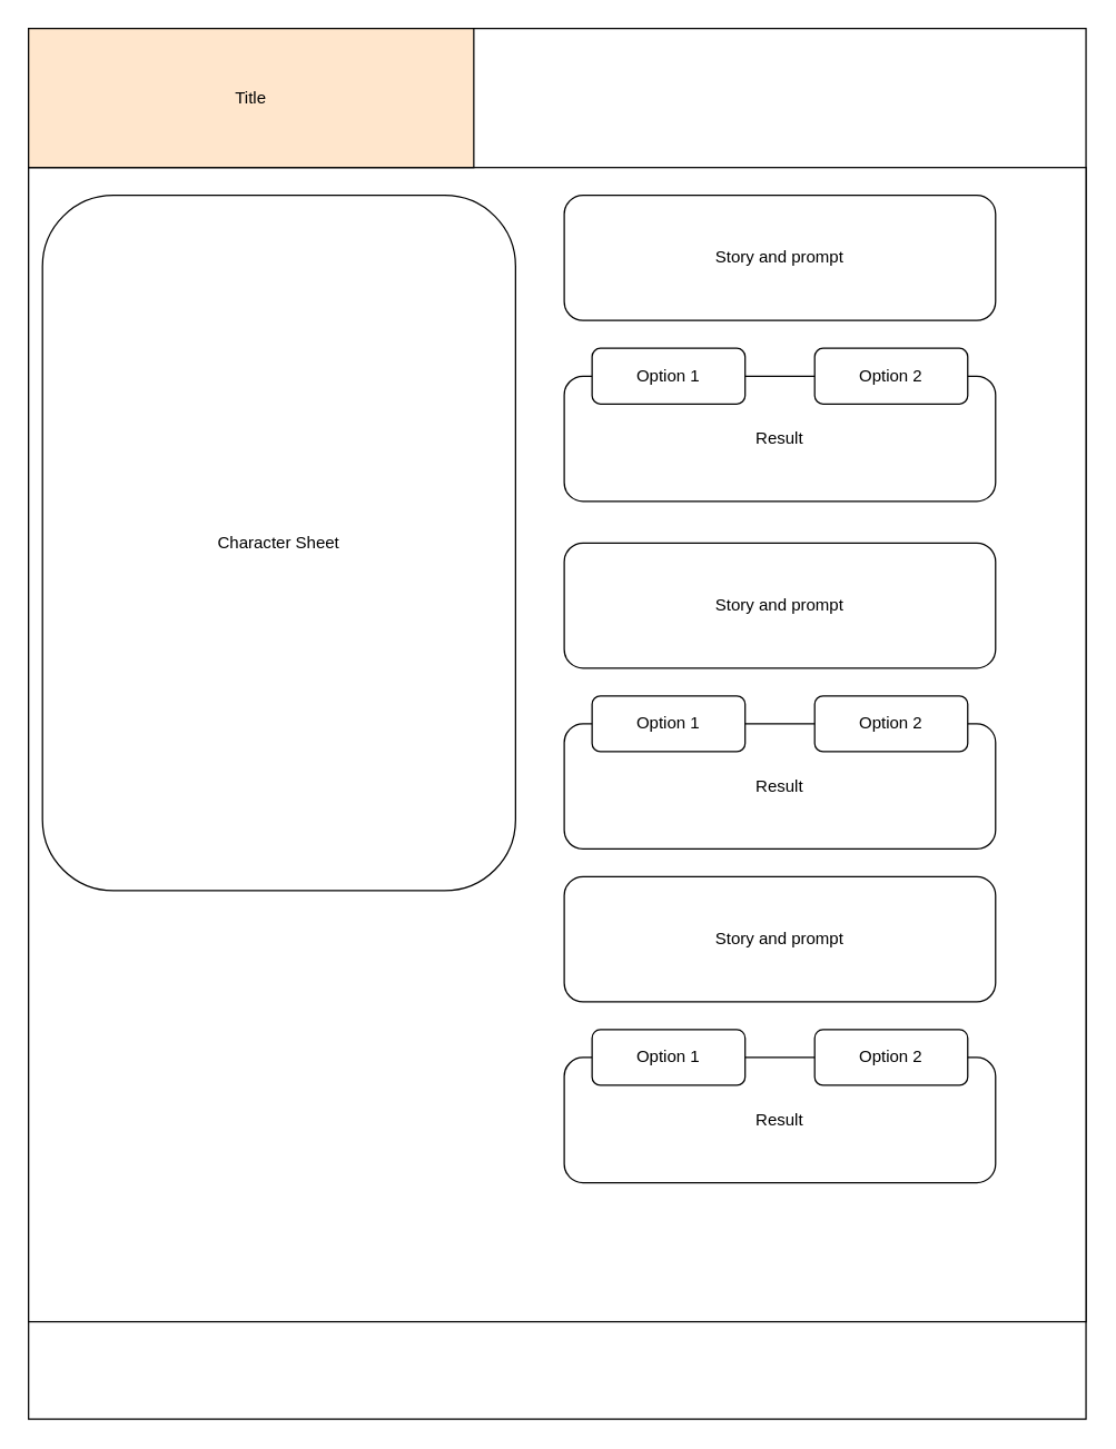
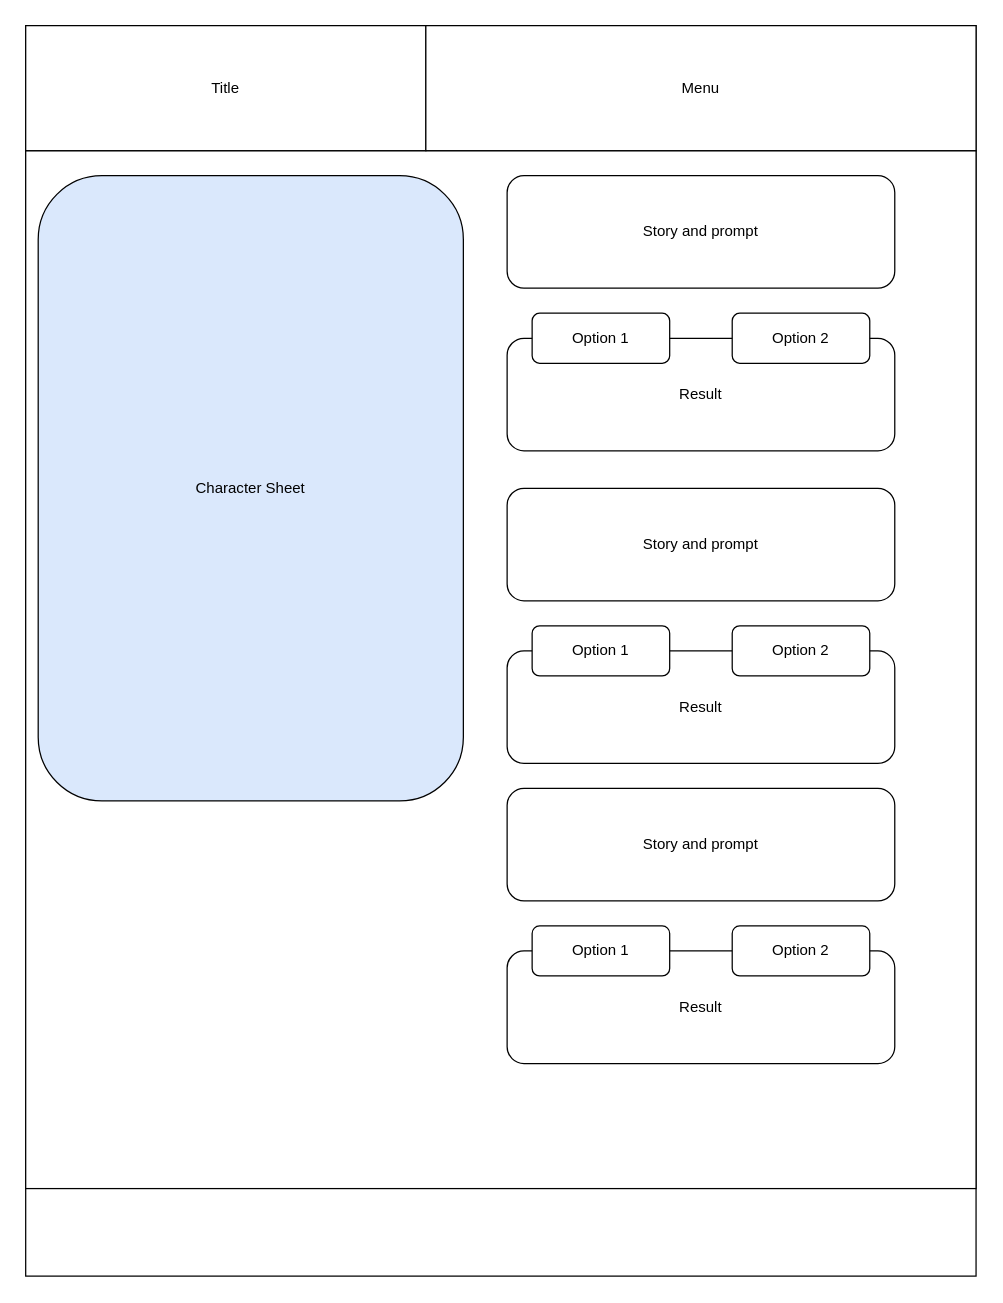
  <mxCell id="0" />
  <mxCell id="1" parent="0" />
  <mxCell id="2" value="" style="rounded=0;whiteSpace=wrap;html=1;" vertex="1" parent="1"><mxGeometry x="20" y="20" width="760" height="1000" as="geometry" /></mxCell>
  <mxCell id="3" value="" style="rounded=0;whiteSpace=wrap;html=1;" vertex="1" parent="1"><mxGeometry x="20" y="120" width="760" height="830" as="geometry" /></mxCell>
- <mxCell id="4" value="Title" style="rounded=0;whiteSpace=wrap;html=1;fillColor=#ffe6cc;" vertex="1" parent="1"><mxGeometry x="20" y="20" width="320" height="100" as="geometry" /></mxCell>
+ <mxCell id="4" value="Title" style="rounded=0;whiteSpace=wrap;html=1;" vertex="1" parent="1"><mxGeometry x="20" y="20" width="320" height="100" as="geometry" /></mxCell>
  <mxCell id="5" value="Story and prompt" style="rounded=1;whiteSpace=wrap;html=1;" vertex="1" parent="1"><mxGeometry x="405" y="140" width="310" height="90" as="geometry" /></mxCell>
  <mxCell id="6" value="Result" style="rounded=1;whiteSpace=wrap;html=1;" vertex="1" parent="1"><mxGeometry x="405" y="270" width="310" height="90" as="geometry" /></mxCell>
  <mxCell id="7" value="Option 1" style="rounded=1;whiteSpace=wrap;html=1;" vertex="1" parent="1"><mxGeometry x="425" y="250" width="110" height="40" as="geometry" /></mxCell>
  <mxCell id="8" value="Option 2" style="rounded=1;whiteSpace=wrap;html=1;" vertex="1" parent="1"><mxGeometry x="585" y="250" width="110" height="40" as="geometry" /></mxCell>
- <mxCell id="9" value="Character Sheet" style="rounded=1;whiteSpace=wrap;html=1;" vertex="1" parent="1"><mxGeometry x="30" y="140" width="340" height="500" as="geometry" /></mxCell>
+ <mxCell id="9" value="Character Sheet" style="rounded=1;whiteSpace=wrap;html=1;fillColor=#dae8fc;" vertex="1" parent="1"><mxGeometry x="30" y="140" width="340" height="500" as="geometry" /></mxCell>
  <mxCell id="10" value="Story and prompt" style="rounded=1;whiteSpace=wrap;html=1;" vertex="1" parent="1"><mxGeometry x="405" y="390" width="310" height="90" as="geometry" /></mxCell>
  <mxCell id="11" value="Result" style="rounded=1;whiteSpace=wrap;html=1;" vertex="1" parent="1"><mxGeometry x="405" y="520" width="310" height="90" as="geometry" /></mxCell>
  <mxCell id="12" value="Option 1" style="rounded=1;whiteSpace=wrap;html=1;" vertex="1" parent="1"><mxGeometry x="425" y="500" width="110" height="40" as="geometry" /></mxCell>
  <mxCell id="13" value="Option 2" style="rounded=1;whiteSpace=wrap;html=1;" vertex="1" parent="1"><mxGeometry x="585" y="500" width="110" height="40" as="geometry" /></mxCell>
  <mxCell id="14" value="Story and prompt" style="rounded=1;whiteSpace=wrap;html=1;" vertex="1" parent="1"><mxGeometry x="405" y="630" width="310" height="90" as="geometry" /></mxCell>
  <mxCell id="15" value="Result" style="rounded=1;whiteSpace=wrap;html=1;" vertex="1" parent="1"><mxGeometry x="405" y="760" width="310" height="90" as="geometry" /></mxCell>
  <mxCell id="16" value="Option 1" style="rounded=1;whiteSpace=wrap;html=1;" vertex="1" parent="1"><mxGeometry x="425" y="740" width="110" height="40" as="geometry" /></mxCell>
  <mxCell id="17" value="Option 2" style="rounded=1;whiteSpace=wrap;html=1;" vertex="1" parent="1"><mxGeometry x="585" y="740" width="110" height="40" as="geometry" /></mxCell>
+ <mxCell id="18" value="Menu" style="rounded=0;whiteSpace=wrap;html=1;" vertex="1" parent="1"><mxGeometry x="340" y="20" width="440" height="100" as="geometry" /></mxCell>
